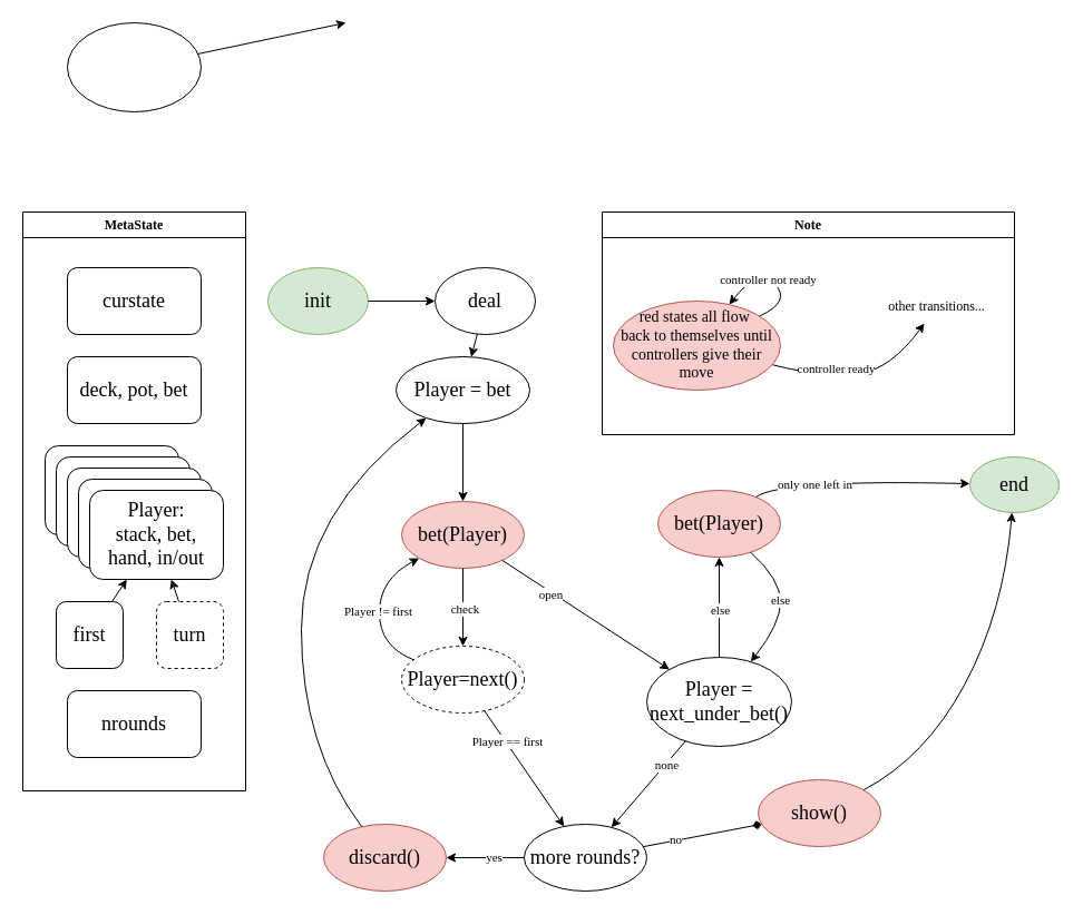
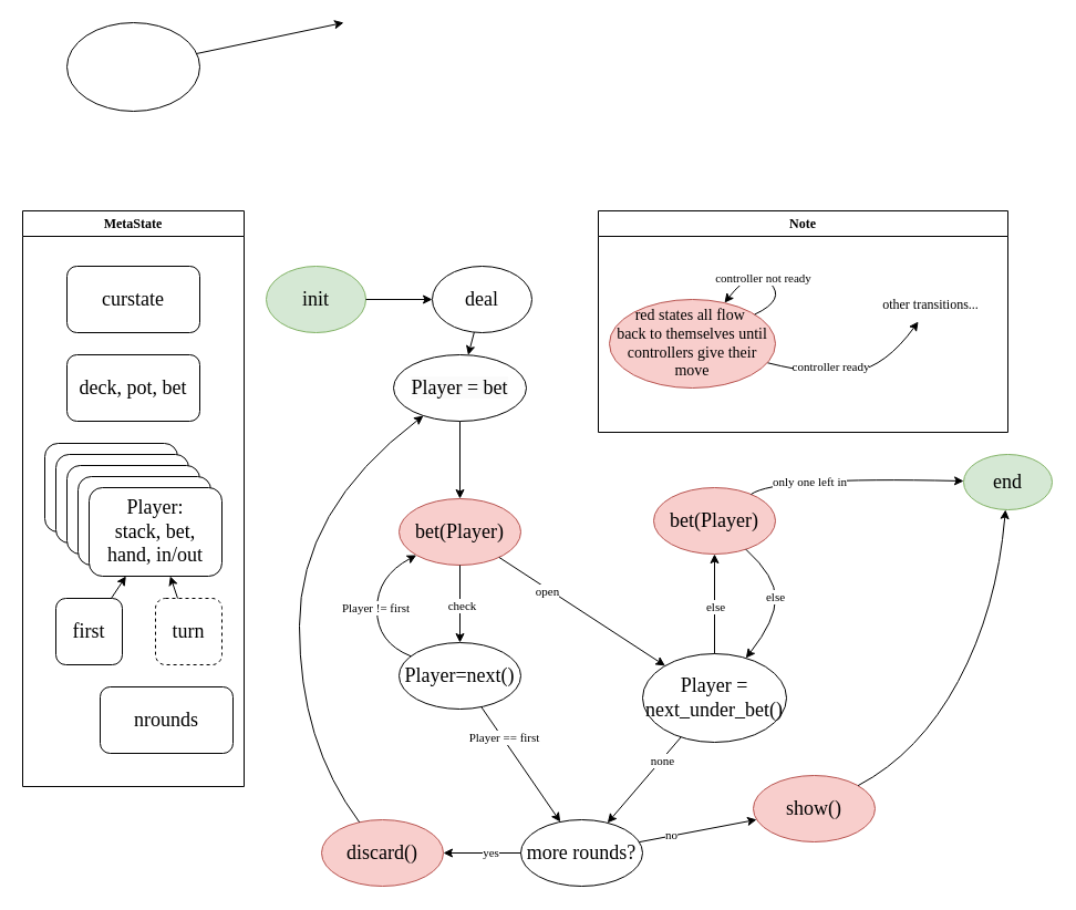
  <mxCell id="0" />
  <mxCell id="1" parent="0" />
  <mxCell id="2" value="" style="ellipse;whiteSpace=wrap;html=1;fontFamily=Times New Roman;" vertex="1" parent="1"><mxGeometry x="60" y="20" width="120" height="80" as="geometry" /></mxCell>
  <mxCell id="3" value="" style="endArrow=classic;html=1;rounded=0;fontFamily=Times New Roman;" edge="1" parent="1" source="2"><mxGeometry width="50" height="50" relative="1" as="geometry"><mxPoint x="360" y="-10" as="sourcePoint" /><mxPoint x="310" y="20" as="targetPoint" /></mxGeometry></mxCell>
  <mxCell id="4" value="&lt;font style=&quot;font-size: 18px;&quot;&gt;init&lt;/font&gt;" style="ellipse;whiteSpace=wrap;html=1;fontFamily=Times New Roman;fillColor=#d5e8d4;strokeColor=#82b366;" vertex="1" parent="1"><mxGeometry x="240" y="240" width="90" height="60" as="geometry" /></mxCell>
  <mxCell id="5" value="" style="endArrow=classic;html=1;rounded=0;fontFamily=Times New Roman;" edge="1" parent="1" source="4" target="6"><mxGeometry width="50" height="50" relative="1" as="geometry"><mxPoint x="660" y="220" as="sourcePoint" /><mxPoint x="540" y="250" as="targetPoint" /></mxGeometry></mxCell>
  <mxCell id="6" value="&lt;font style=&quot;font-size: 18px;&quot;&gt;deal&lt;/font&gt;" style="ellipse;whiteSpace=wrap;html=1;fontFamily=Times New Roman;" vertex="1" parent="1"><mxGeometry x="390" y="240" width="90" height="60" as="geometry" /></mxCell>
  <mxCell id="7" value="" style="endArrow=classic;html=1;rounded=0;fontFamily=Times New Roman;" edge="1" parent="1" source="6" target="10"><mxGeometry width="50" height="50" relative="1" as="geometry"><mxPoint x="400" y="450" as="sourcePoint" /><mxPoint x="415" y="350" as="targetPoint" /></mxGeometry></mxCell>
  <mxCell id="8" value="&lt;font style=&quot;font-size: 18px;&quot;&gt;bet(Player)&lt;/font&gt;" style="ellipse;whiteSpace=wrap;html=1;fontFamily=Times New Roman;fillColor=#f8cecc;strokeColor=#b85450;" vertex="1" parent="1"><mxGeometry x="360" y="450" width="110" height="60" as="geometry" /></mxCell>
  <mxCell id="9" value="" style="endArrow=classic;html=1;rounded=0;fontFamily=Times New Roman;" edge="1" parent="1" source="10" target="8"><mxGeometry width="50" height="50" relative="1" as="geometry"><mxPoint x="557.479" y="420" as="sourcePoint" /><mxPoint x="605" y="370" as="targetPoint" /></mxGeometry></mxCell>
  <mxCell id="10" value="&lt;span style=&quot;color: rgb(0, 0, 0); font-size: 18px; font-style: normal; font-variant-ligatures: normal; font-variant-caps: normal; font-weight: 400; letter-spacing: normal; orphans: 2; text-align: center; text-indent: 0px; text-transform: none; widows: 2; word-spacing: 0px; -webkit-text-stroke-width: 0px; white-space: normal; background-color: rgb(251, 251, 251); text-decoration-thickness: initial; text-decoration-style: initial; text-decoration-color: initial; float: none; display: inline !important;&quot;&gt;Player = bet&lt;/span&gt;" style="ellipse;whiteSpace=wrap;html=1;fontFamily=Times New Roman;" vertex="1" parent="1"><mxGeometry x="355" y="320" width="120" height="60" as="geometry" /></mxCell>
  <mxCell id="11" value="" style="endArrow=classic;html=1;rounded=0;fontFamily=Times New Roman;" edge="1" parent="1" source="8" target="13"><mxGeometry width="50" height="50" relative="1" as="geometry"><mxPoint x="571" y="435" as="sourcePoint" /><mxPoint x="488" y="496" as="targetPoint" /></mxGeometry></mxCell>
  <mxCell id="12" value="check" style="edgeLabel;html=1;align=center;verticalAlign=middle;resizable=0;points=[];fontFamily=Times New Roman;" vertex="1" connectable="0" parent="11"><mxGeometry x="0.034" y="1" relative="1" as="geometry"><mxPoint as="offset" /></mxGeometry></mxCell>
- <mxCell id="13" value="&lt;span style=&quot;font-size: 18px; background-color: transparent; color: light-dark(rgb(0, 0, 0), rgb(255, 255, 255));&quot;&gt;Player=next()&lt;/span&gt;" style="ellipse;whiteSpace=wrap;html=1;fontFamily=Times New Roman;dashed=1;" vertex="1" parent="1"><mxGeometry x="360" y="580" width="110" height="60" as="geometry" /></mxCell>
+ <mxCell id="13" value="&lt;span style=&quot;font-size: 18px; background-color: transparent; color: light-dark(rgb(0, 0, 0), rgb(255, 255, 255));&quot;&gt;Player=next()&lt;/span&gt;" style="ellipse;whiteSpace=wrap;html=1;fontFamily=Times New Roman;" vertex="1" parent="1"><mxGeometry x="360" y="580" width="110" height="60" as="geometry" /></mxCell>
  <mxCell id="14" value="" style="endArrow=classic;html=1;rounded=0;fontFamily=Times New Roman;" edge="1" parent="1" source="13" target="31"><mxGeometry width="50" height="50" relative="1" as="geometry"><mxPoint x="430" y="662" as="sourcePoint" /><mxPoint x="500" y="730" as="targetPoint" /></mxGeometry></mxCell>
  <mxCell id="15" value="Player == first" style="edgeLabel;html=1;align=center;verticalAlign=middle;resizable=0;points=[];fontFamily=Times New Roman;" vertex="1" connectable="0" parent="14"><mxGeometry x="-0.461" y="1" relative="1" as="geometry"><mxPoint as="offset" /></mxGeometry></mxCell>
  <mxCell id="16" value="" style="curved=1;endArrow=classic;html=1;rounded=0;fontFamily=Times New Roman;" edge="1" parent="1" source="13" target="8"><mxGeometry width="50" height="50" relative="1" as="geometry"><mxPoint x="510" y="620" as="sourcePoint" /><mxPoint x="560" y="570" as="targetPoint" /><Array as="points"><mxPoint x="340" y="580" /><mxPoint x="340" y="520" /></Array></mxGeometry></mxCell>
  <mxCell id="17" value="Player != first" style="edgeLabel;html=1;align=center;verticalAlign=middle;resizable=0;points=[];fontFamily=Times New Roman;" vertex="1" connectable="0" parent="16"><mxGeometry x="-0.033" y="2" relative="1" as="geometry"><mxPoint as="offset" /></mxGeometry></mxCell>
  <mxCell id="18" value="" style="endArrow=classic;html=1;rounded=0;fontFamily=Times New Roman;" edge="1" parent="1" source="8" target="20"><mxGeometry width="50" height="50" relative="1" as="geometry"><mxPoint x="560" y="430" as="sourcePoint" /><mxPoint x="560" y="480" as="targetPoint" /></mxGeometry></mxCell>
  <mxCell id="19" value="open" style="edgeLabel;html=1;align=center;verticalAlign=middle;resizable=0;points=[];fontFamily=Times New Roman;" vertex="1" connectable="0" parent="18"><mxGeometry x="-0.405" y="-2" relative="1" as="geometry"><mxPoint as="offset" /></mxGeometry></mxCell>
  <mxCell id="20" value="&lt;span style=&quot;font-size: 18px; background-color: transparent; color: light-dark(rgb(0, 0, 0), rgb(255, 255, 255));&quot;&gt;Player = next_under_bet()&lt;/span&gt;" style="ellipse;whiteSpace=wrap;html=1;fontFamily=Times New Roman;" vertex="1" parent="1"><mxGeometry x="580" y="590" width="130" height="80" as="geometry" /></mxCell>
  <mxCell id="21" value="" style="endArrow=classic;html=1;rounded=0;fontFamily=Times New Roman;" edge="1" parent="1" source="20" target="24"><mxGeometry width="50" height="50" relative="1" as="geometry"><mxPoint x="720" y="500" as="sourcePoint" /><mxPoint x="760" y="480" as="targetPoint" /></mxGeometry></mxCell>
  <mxCell id="22" value="else" style="edgeLabel;html=1;align=center;verticalAlign=middle;resizable=0;points=[];fontFamily=Times New Roman;" vertex="1" connectable="0" parent="21"><mxGeometry x="-0.055" relative="1" as="geometry"><mxPoint as="offset" /></mxGeometry></mxCell>
  <mxCell id="23" value="&lt;font style=&quot;font-size: 18px;&quot;&gt;end&lt;/font&gt;" style="ellipse;whiteSpace=wrap;html=1;fillColor=#d5e8d4;strokeColor=#82b366;fontFamily=Times New Roman;" vertex="1" parent="1"><mxGeometry x="870" y="410" width="80" height="50" as="geometry" /></mxCell>
  <mxCell id="24" value="&lt;font style=&quot;font-size: 18px;&quot;&gt;bet(Player)&lt;/font&gt;" style="ellipse;whiteSpace=wrap;html=1;fontFamily=Times New Roman;fillColor=#f8cecc;strokeColor=#b85450;" vertex="1" parent="1"><mxGeometry x="590" y="440" width="110" height="60" as="geometry" /></mxCell>
  <mxCell id="25" value="" style="curved=1;endArrow=classic;html=1;rounded=0;fontFamily=Times New Roman;" edge="1" parent="1" source="24" target="23"><mxGeometry width="50" height="50" relative="1" as="geometry"><mxPoint x="463" y="512" as="sourcePoint" /><mxPoint x="760" y="620" as="targetPoint" /><Array as="points"><mxPoint x="700" y="430" /></Array></mxGeometry></mxCell>
  <mxCell id="26" value="only one left in" style="edgeLabel;html=1;align=center;verticalAlign=middle;resizable=0;points=[];fontFamily=Times New Roman;" vertex="1" connectable="0" parent="25"><mxGeometry x="-0.792" y="5" relative="1" as="geometry"><mxPoint x="38" y="5" as="offset" /></mxGeometry></mxCell>
  <mxCell id="27" value="" style="endArrow=classic;html=1;rounded=0;fontFamily=Times New Roman;" edge="1" parent="1" source="20" target="31"><mxGeometry width="50" height="50" relative="1" as="geometry"><mxPoint x="445" y="648" as="sourcePoint" /><mxPoint x="550" y="730" as="targetPoint" /></mxGeometry></mxCell>
  <mxCell id="28" value="none" style="edgeLabel;html=1;align=center;verticalAlign=middle;resizable=0;points=[];fontFamily=Times New Roman;" vertex="1" connectable="0" parent="27"><mxGeometry x="-0.461" y="1" relative="1" as="geometry"><mxPoint as="offset" /></mxGeometry></mxCell>
  <mxCell id="29" value="" style="curved=1;endArrow=classic;html=1;rounded=0;fontFamily=Times New Roman;" edge="1" parent="1" source="24" target="20"><mxGeometry width="50" height="50" relative="1" as="geometry"><mxPoint x="880" y="300" as="sourcePoint" /><mxPoint x="1000" y="290" as="targetPoint" /><Array as="points"><mxPoint x="700" y="520" /><mxPoint x="700" y="560" /></Array></mxGeometry></mxCell>
  <mxCell id="30" value="else" style="edgeLabel;html=1;align=center;verticalAlign=middle;resizable=0;points=[];fontFamily=Times New Roman;" vertex="1" connectable="0" parent="29"><mxGeometry x="-0.075" y="-1" relative="1" as="geometry"><mxPoint as="offset" /></mxGeometry></mxCell>
  <mxCell id="31" value="&lt;font style=&quot;font-size: 18px;&quot;&gt;more rounds?&lt;/font&gt;" style="ellipse;whiteSpace=wrap;html=1;fontFamily=Times New Roman;" vertex="1" parent="1"><mxGeometry x="470" y="740" width="110" height="60" as="geometry" /></mxCell>
  <mxCell id="32" value="&lt;span style=&quot;font-size: 18px; background-color: transparent; color: light-dark(rgb(0, 0, 0), rgb(255, 255, 255));&quot;&gt;show()&lt;/span&gt;" style="ellipse;whiteSpace=wrap;html=1;fontFamily=Times New Roman;fillColor=#f8cecc;strokeColor=#b85450;" vertex="1" parent="1"><mxGeometry x="680" y="700" width="110" height="60" as="geometry" /></mxCell>
- <mxCell id="33" value="" style="endArrow=diamond;html=1;rounded=0;fontFamily=Times New Roman;" edge="1" parent="1" source="31" target="32"><mxGeometry width="50" height="50" relative="1" as="geometry"><mxPoint x="625" y="675" as="sourcePoint" /><mxPoint x="558" y="753" as="targetPoint" /></mxGeometry></mxCell>
+ <mxCell id="33" value="" style="endArrow=classic;html=1;rounded=0;fontFamily=Times New Roman;" edge="1" parent="1" source="31" target="32"><mxGeometry width="50" height="50" relative="1" as="geometry"><mxPoint x="625" y="675" as="sourcePoint" /><mxPoint x="558" y="753" as="targetPoint" /></mxGeometry></mxCell>
  <mxCell id="34" value="no" style="edgeLabel;html=1;align=center;verticalAlign=middle;resizable=0;points=[];fontFamily=Times New Roman;" vertex="1" connectable="0" parent="33"><mxGeometry x="-0.461" y="1" relative="1" as="geometry"><mxPoint as="offset" /></mxGeometry></mxCell>
  <mxCell id="35" value="" style="curved=1;endArrow=classic;html=1;rounded=0;fontFamily=Times New Roman;" edge="1" parent="1" source="32" target="23"><mxGeometry width="50" height="50" relative="1" as="geometry"><mxPoint x="860" y="630" as="sourcePoint" /><mxPoint x="860" y="728" as="targetPoint" /><Array as="points"><mxPoint x="830" y="680" /><mxPoint x="900" y="550" /></Array></mxGeometry></mxCell>
  <mxCell id="36" value="&lt;font style=&quot;font-size: 18px;&quot;&gt;discard()&lt;/font&gt;" style="ellipse;whiteSpace=wrap;html=1;fontFamily=Times New Roman;fillColor=#f8cecc;strokeColor=#b85450;" vertex="1" parent="1"><mxGeometry x="290" y="740" width="110" height="60" as="geometry" /></mxCell>
  <mxCell id="37" value="" style="endArrow=classic;html=1;rounded=0;fontFamily=Times New Roman;" edge="1" parent="1" source="31" target="36"><mxGeometry width="50" height="50" relative="1" as="geometry"><mxPoint x="444" y="648" as="sourcePoint" /><mxPoint x="516" y="752" as="targetPoint" /></mxGeometry></mxCell>
  <mxCell id="38" value="yes" style="edgeLabel;html=1;align=center;verticalAlign=middle;resizable=0;points=[];fontFamily=Times New Roman;" vertex="1" connectable="0" parent="37"><mxGeometry x="-0.206" y="-1" relative="1" as="geometry"><mxPoint as="offset" /></mxGeometry></mxCell>
  <mxCell id="39" value="" style="curved=1;endArrow=classic;html=1;rounded=0;fontFamily=Times New Roman;" edge="1" parent="1" source="36" target="10"><mxGeometry width="50" height="50" relative="1" as="geometry"><mxPoint x="270" y="606" as="sourcePoint" /><mxPoint x="271" y="480" as="targetPoint" /><Array as="points"><mxPoint x="270" y="670" /><mxPoint x="270" y="460" /></Array></mxGeometry></mxCell>
  <mxCell id="40" value="Note" style="swimlane;whiteSpace=wrap;html=1;fontFamily=Times New Roman;" vertex="1" parent="1"><mxGeometry x="540" y="190" width="370" height="200" as="geometry" /></mxCell>
  <mxCell id="41" value="" style="curved=1;endArrow=classic;html=1;rounded=0;fontFamily=Times New Roman;" edge="1" parent="40" source="43" target="46"><mxGeometry width="50" height="50" relative="1" as="geometry"><mxPoint x="109.996" y="132.816" as="sourcePoint" /><mxPoint x="283.95" y="130" as="targetPoint" /><Array as="points"><mxPoint x="203.95" y="150" /><mxPoint x="260" y="140" /></Array></mxGeometry></mxCell>
  <mxCell id="42" value="controller ready" style="edgeLabel;html=1;align=center;verticalAlign=middle;resizable=0;points=[];fontFamily=Times New Roman;" vertex="1" connectable="0" parent="41"><mxGeometry x="-0.746" y="3" relative="1" as="geometry"><mxPoint x="37" y="1" as="offset" /></mxGeometry></mxCell>
  <mxCell id="43" value="&lt;font style=&quot;font-size: 14px;&quot;&gt;red states all flow&amp;nbsp;&lt;/font&gt;&lt;div&gt;&lt;font style=&quot;font-size: 14px;&quot;&gt;back to themselves until controllers give their move&lt;/font&gt;&lt;/div&gt;" style="ellipse;whiteSpace=wrap;html=1;fontFamily=Times New Roman;fillColor=#f8cecc;strokeColor=#b85450;" vertex="1" parent="40"><mxGeometry x="10" y="80" width="150" height="80" as="geometry" /></mxCell>
  <mxCell id="44" value="" style="curved=1;endArrow=classic;html=1;rounded=0;fontFamily=Times New Roman;" edge="1" parent="40" source="43" target="43"><mxGeometry width="50" height="50" relative="1" as="geometry"><mxPoint x="120" y="50" as="sourcePoint" /><mxPoint x="240" y="40" as="targetPoint" /><Array as="points"><mxPoint x="170" y="80" /><mxPoint x="140" y="50" /></Array></mxGeometry></mxCell>
  <mxCell id="45" value="controller not ready" style="edgeLabel;html=1;align=center;verticalAlign=middle;resizable=0;points=[];fontFamily=Times New Roman;" vertex="1" connectable="0" parent="44"><mxGeometry x="0.053" y="1" relative="1" as="geometry"><mxPoint as="offset" /></mxGeometry></mxCell>
  <mxCell id="46" value="other transitions..." style="text;html=1;align=center;verticalAlign=middle;resizable=0;points=[];autosize=1;strokeColor=none;fillColor=none;fontFamily=Times New Roman;" vertex="1" parent="40"><mxGeometry x="245" y="70" width="110" height="30" as="geometry" /></mxCell>
  <mxCell id="47" value="MetaState" style="swimlane;whiteSpace=wrap;html=1;fontFamily=Times New Roman;" vertex="1" parent="1"><mxGeometry x="20" y="190" width="200" height="520" as="geometry" /></mxCell>
  <mxCell id="48" value="&lt;font style=&quot;font-size: 18px;&quot;&gt;curstate&lt;/font&gt;" style="rounded=1;whiteSpace=wrap;html=1;fontFamily=Times New Roman;" vertex="1" parent="47"><mxGeometry x="40" y="50" width="120" height="60" as="geometry" /></mxCell>
  <mxCell id="49" value="&lt;span style=&quot;font-size: 18px;&quot;&gt;deck, pot, bet&lt;/span&gt;" style="rounded=1;whiteSpace=wrap;html=1;fontFamily=Times New Roman;" vertex="1" parent="47"><mxGeometry x="40" y="130" width="120" height="60" as="geometry" /></mxCell>
  <mxCell id="50" value="&lt;span style=&quot;font-size: 18px;&quot;&gt;Player:&lt;/span&gt;&lt;div&gt;&lt;span style=&quot;font-size: 18px;&quot;&gt;stack, bet,&lt;/span&gt;&lt;/div&gt;&lt;div&gt;&lt;span style=&quot;font-size: 18px;&quot;&gt;hand, in/out&lt;/span&gt;&lt;/div&gt;" style="rounded=1;whiteSpace=wrap;html=1;fontFamily=Times New Roman;" vertex="1" parent="47"><mxGeometry x="20" y="210" width="120" height="80" as="geometry" /></mxCell>
  <mxCell id="51" value="&lt;span style=&quot;font-size: 18px;&quot;&gt;Player:&lt;/span&gt;&lt;div&gt;&lt;span style=&quot;font-size: 18px;&quot;&gt;stack, bet,&lt;/span&gt;&lt;/div&gt;&lt;div&gt;&lt;span style=&quot;font-size: 18px;&quot;&gt;hand, in/out&lt;/span&gt;&lt;/div&gt;" style="rounded=1;whiteSpace=wrap;html=1;fontFamily=Times New Roman;" vertex="1" parent="47"><mxGeometry x="30" y="220" width="120" height="80" as="geometry" /></mxCell>
  <mxCell id="52" value="&lt;span style=&quot;font-size: 18px;&quot;&gt;Player:&lt;/span&gt;&lt;div&gt;&lt;span style=&quot;font-size: 18px;&quot;&gt;stack, bet,&lt;/span&gt;&lt;/div&gt;&lt;div&gt;&lt;span style=&quot;font-size: 18px;&quot;&gt;hand, in/out&lt;/span&gt;&lt;/div&gt;" style="rounded=1;whiteSpace=wrap;html=1;fontFamily=Times New Roman;" vertex="1" parent="47"><mxGeometry x="40" y="230" width="120" height="80" as="geometry" /></mxCell>
  <mxCell id="53" value="&lt;span style=&quot;font-size: 18px;&quot;&gt;Player:&lt;/span&gt;&lt;div&gt;&lt;span style=&quot;font-size: 18px;&quot;&gt;stack, bet,&lt;/span&gt;&lt;/div&gt;&lt;div&gt;&lt;span style=&quot;font-size: 18px;&quot;&gt;hand, in/out&lt;/span&gt;&lt;/div&gt;" style="rounded=1;whiteSpace=wrap;html=1;fontFamily=Times New Roman;" vertex="1" parent="47"><mxGeometry x="50" y="240" width="120" height="80" as="geometry" /></mxCell>
  <mxCell id="54" value="&lt;span style=&quot;font-size: 18px;&quot;&gt;Player:&lt;/span&gt;&lt;div&gt;&lt;span style=&quot;font-size: 18px;&quot;&gt;stack, bet,&lt;/span&gt;&lt;/div&gt;&lt;div&gt;&lt;span style=&quot;font-size: 18px;&quot;&gt;hand, in/out&lt;/span&gt;&lt;/div&gt;" style="rounded=1;whiteSpace=wrap;html=1;fontFamily=Times New Roman;" vertex="1" parent="47"><mxGeometry x="60" y="250" width="120" height="80" as="geometry" /></mxCell>
  <mxCell id="55" value="&lt;span style=&quot;font-size: 18px;&quot;&gt;first&lt;/span&gt;" style="rounded=1;whiteSpace=wrap;html=1;fontFamily=Times New Roman;" vertex="1" parent="47"><mxGeometry x="30" y="350" width="60" height="60" as="geometry" /></mxCell>
  <mxCell id="56" value="&lt;span style=&quot;font-size: 18px;&quot;&gt;turn&lt;/span&gt;" style="rounded=1;whiteSpace=wrap;html=1;fontFamily=Times New Roman;dashed=1;" vertex="1" parent="47"><mxGeometry x="120" y="350" width="60" height="60" as="geometry" /></mxCell>
  <mxCell id="57" value="" style="endArrow=classic;html=1;rounded=0;" edge="1" parent="47" source="55" target="54"><mxGeometry width="50" height="50" relative="1" as="geometry"><mxPoint x="460" y="320" as="sourcePoint" /><mxPoint x="510" y="270" as="targetPoint" /></mxGeometry></mxCell>
  <mxCell id="58" value="" style="endArrow=classic;html=1;rounded=0;" edge="1" parent="47" source="56" target="54"><mxGeometry width="50" height="50" relative="1" as="geometry"><mxPoint x="90" y="360" as="sourcePoint" /><mxPoint x="103" y="340" as="targetPoint" /></mxGeometry></mxCell>
- <mxCell id="59" value="&lt;span style=&quot;font-size: 18px;&quot;&gt;nrounds&lt;/span&gt;" style="rounded=1;whiteSpace=wrap;html=1;fontFamily=Times New Roman;" vertex="1" parent="47"><mxGeometry x="40" y="430" width="120" height="60" as="geometry" /></mxCell>
+ <mxCell id="59" value="&lt;span style=&quot;font-size: 18px;&quot;&gt;nrounds&lt;/span&gt;" style="rounded=1;whiteSpace=wrap;html=1;fontFamily=Times New Roman;" vertex="1" parent="47"><mxGeometry x="70" y="430" width="120" height="60" as="geometry" /></mxCell>
